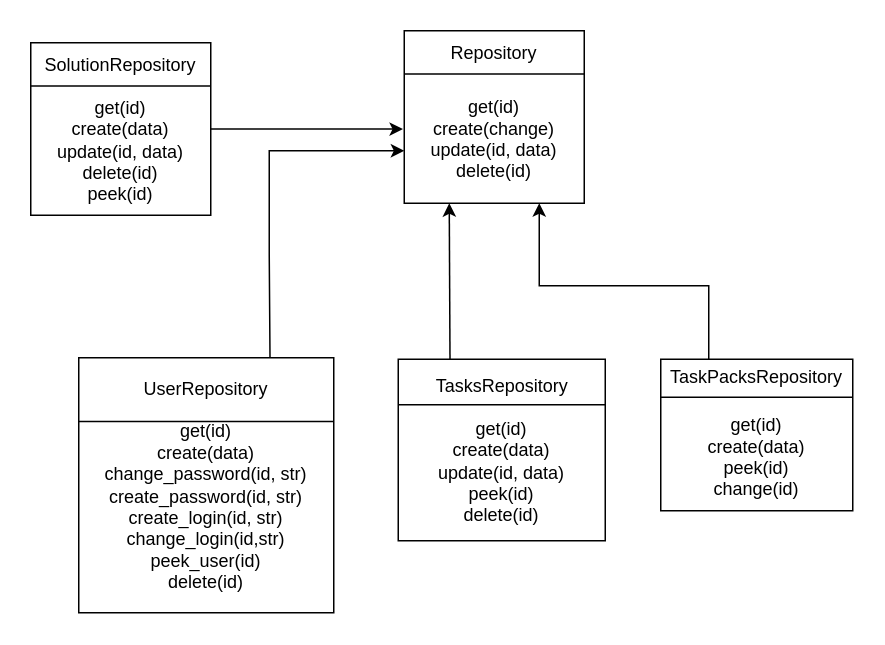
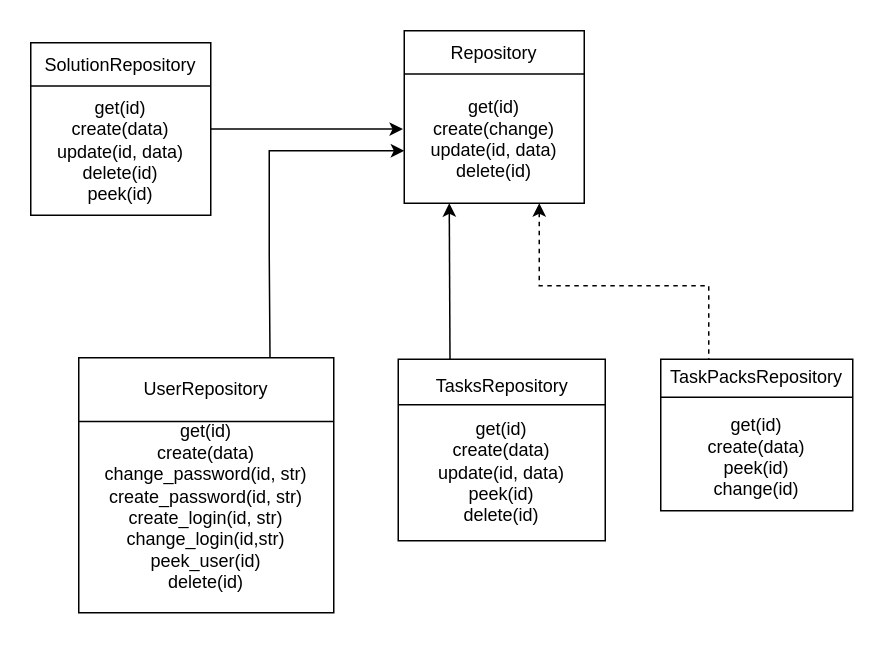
  <mxCell id="0" />
  <mxCell id="1" parent="0" />
- <mxCell id="2" style="edgeStyle=none;rounded=0;html=1;exitX=0.75;exitY=1;exitDx=0;exitDy=0;entryX=0.25;entryY=0;entryDx=0;entryDy=0;endArrow=none;endFill=0;startArrow=classic;startFill=1;" edge="1" parent="1" source="3" target="18"><mxGeometry relative="1" as="geometry"><Array as="points"><mxPoint x="359" y="190" /><mxPoint x="472" y="190" /></Array></mxGeometry></mxCell>
+ <mxCell id="2" style="edgeStyle=none;rounded=0;html=1;exitX=0.75;exitY=1;exitDx=0;exitDy=0;entryX=0.25;entryY=0;entryDx=0;entryDy=0;endArrow=none;endFill=0;startArrow=classic;startFill=1;dashed=1;" edge="1" parent="1" source="3" target="18"><mxGeometry relative="1" as="geometry"><Array as="points"><mxPoint x="359" y="190" /><mxPoint x="472" y="190" /></Array></mxGeometry></mxCell>
  <mxCell id="3" value="&lt;br&gt;&lt;br&gt;get(id)&lt;br&gt;create(change)&lt;br&gt;update(id, data)&lt;br&gt;delete(id)" style="rounded=0;whiteSpace=wrap;html=1;" parent="1" vertex="1"><mxGeometry x="269" y="20" width="120" height="115" as="geometry" /></mxCell>
  <mxCell id="4" style="edgeStyle=none;html=1;exitX=1;exitY=0.25;exitDx=0;exitDy=0;entryX=0;entryY=0.25;entryDx=0;entryDy=0;endArrow=none;endFill=0;" parent="1" source="3" target="3" edge="1"><mxGeometry relative="1" as="geometry" /></mxCell>
  <mxCell id="5" value="Repository" style="text;html=1;strokeColor=none;fillColor=none;align=center;verticalAlign=middle;whiteSpace=wrap;rounded=0;rotation=0;" parent="1" vertex="1"><mxGeometry x="289" y="20" width="80" height="30" as="geometry" /></mxCell>
  <mxCell id="6" style="edgeStyle=none;html=1;exitX=1;exitY=0.5;exitDx=0;exitDy=0;endArrow=classic;endFill=1;entryX=-0.007;entryY=0.57;entryDx=0;entryDy=0;entryPerimeter=0;" parent="1" source="7" target="3" edge="1"><mxGeometry relative="1" as="geometry"><mxPoint x="249" y="90" as="targetPoint" /></mxGeometry></mxCell>
  <mxCell id="7" value="&lt;br&gt;&lt;br&gt;get(id)&lt;br&gt;create(data)&lt;br&gt;update(id, data)&lt;br&gt;delete(id)&lt;br&gt;peek(id)" style="rounded=0;whiteSpace=wrap;html=1;" parent="1" vertex="1"><mxGeometry x="20" y="28" width="120" height="115" as="geometry" /></mxCell>
  <mxCell id="8" style="edgeStyle=none;html=1;exitX=1;exitY=0.25;exitDx=0;exitDy=0;entryX=0;entryY=0.25;entryDx=0;entryDy=0;endArrow=none;endFill=0;" parent="1" source="7" target="7" edge="1"><mxGeometry relative="1" as="geometry" /></mxCell>
  <mxCell id="9" value="SolutionRepository" style="text;html=1;strokeColor=none;fillColor=none;align=center;verticalAlign=middle;whiteSpace=wrap;rounded=0;rotation=0;" parent="1" vertex="1"><mxGeometry x="40" y="28" width="80" height="30" as="geometry" /></mxCell>
  <mxCell id="10" style="edgeStyle=none;html=1;exitX=0.75;exitY=0;exitDx=0;exitDy=0;endArrow=classic;endFill=1;rounded=0;" parent="1" source="11" edge="1"><mxGeometry relative="1" as="geometry"><mxPoint x="269" y="100" as="targetPoint" /><Array as="points"><mxPoint x="179" y="170" /><mxPoint x="179" y="100" /><mxPoint x="229" y="100" /></Array></mxGeometry></mxCell>
  <mxCell id="11" value="&lt;br&gt;&lt;br&gt;get(id)&lt;br&gt;create(data)&lt;br&gt;change_password(id, str)&lt;br&gt;create_password(id, str)&lt;br&gt;create_login(id, str)&lt;br&gt;change_login(id,str)&lt;br&gt;peek_user(id)&lt;br&gt;delete(id)&lt;br&gt;" style="rounded=0;whiteSpace=wrap;html=1;" parent="1" vertex="1"><mxGeometry x="52" y="238" width="170" height="170" as="geometry" /></mxCell>
  <mxCell id="12" style="edgeStyle=none;html=1;exitX=1;exitY=0.25;exitDx=0;exitDy=0;entryX=0;entryY=0.25;entryDx=0;entryDy=0;endArrow=none;endFill=0;" parent="1" source="11" target="11" edge="1"><mxGeometry relative="1" as="geometry" /></mxCell>
  <mxCell id="13" value="UserRepository" style="text;html=1;strokeColor=none;fillColor=none;align=center;verticalAlign=middle;whiteSpace=wrap;rounded=0;rotation=0;" parent="1" vertex="1"><mxGeometry x="97" y="244" width="80" height="30" as="geometry" /></mxCell>
  <mxCell id="14" style="edgeStyle=none;rounded=0;html=1;exitX=0.25;exitY=0;exitDx=0;exitDy=0;entryX=0.25;entryY=1;entryDx=0;entryDy=0;" edge="1" parent="1" source="15" target="3"><mxGeometry relative="1" as="geometry" /></mxCell>
  <mxCell id="15" value="&lt;br&gt;&lt;br&gt;get(id)&lt;br&gt;create(data)&lt;br&gt;update(id, data)&lt;br&gt;peek(id)&lt;br&gt;delete(id)" style="rounded=0;whiteSpace=wrap;html=1;" parent="1" vertex="1"><mxGeometry x="265" y="239" width="138" height="121" as="geometry" /></mxCell>
  <mxCell id="16" style="edgeStyle=none;html=1;exitX=1;exitY=0.25;exitDx=0;exitDy=0;entryX=0;entryY=0.25;entryDx=0;entryDy=0;endArrow=none;endFill=0;" parent="1" source="15" target="15" edge="1"><mxGeometry relative="1" as="geometry" /></mxCell>
  <mxCell id="17" value="TasksRepository" style="text;html=1;strokeColor=none;fillColor=none;align=center;verticalAlign=middle;whiteSpace=wrap;rounded=0;rotation=0;" parent="1" vertex="1"><mxGeometry x="286.5" y="237" width="95" height="40" as="geometry" /></mxCell>
  <mxCell id="18" value="&lt;br&gt;&lt;br&gt;get(id)&lt;br&gt;create(data)&lt;br&gt;peek(id)&lt;br&gt;change(id)" style="rounded=0;whiteSpace=wrap;html=1;" parent="1" vertex="1"><mxGeometry x="440" y="239" width="128" height="101" as="geometry" /></mxCell>
  <mxCell id="19" style="edgeStyle=none;html=1;exitX=1;exitY=0.25;exitDx=0;exitDy=0;entryX=0;entryY=0.25;entryDx=0;entryDy=0;endArrow=none;endFill=0;" parent="1" source="18" target="18" edge="1"><mxGeometry relative="1" as="geometry" /></mxCell>
  <mxCell id="20" value="TaskPacksRepository" style="text;html=1;strokeColor=none;fillColor=none;align=center;verticalAlign=middle;whiteSpace=wrap;rounded=0;rotation=0;" parent="1" vertex="1"><mxGeometry x="449" y="228" width="110" height="46" as="geometry" /></mxCell>
